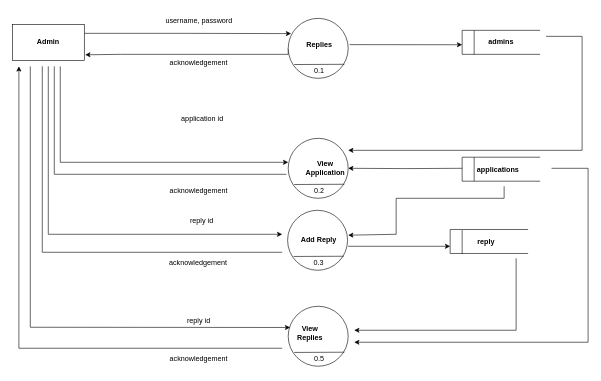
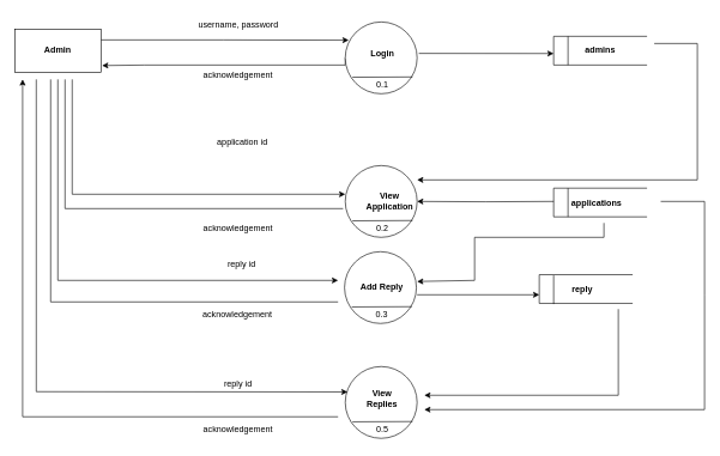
  <mxCell id="0" />
  <mxCell id="1" parent="0" />
  <mxCell id="2" style="edgeStyle=orthogonalEdgeStyle;rounded=0;orthogonalLoop=1;jettySize=auto;html=1;exitX=0;exitY=0.5;exitDx=0;exitDy=0;entryX=1.013;entryY=0.846;entryDx=0;entryDy=0;entryPerimeter=0;" edge="1" parent="1" source="13" target="46"><mxGeometry relative="1" as="geometry"><mxPoint x="200" y="90" as="targetPoint" /><Array as="points"><mxPoint x="480" y="90" /><mxPoint x="200" y="90" /></Array></mxGeometry></mxCell>
  <mxCell id="3" style="edgeStyle=orthogonalEdgeStyle;rounded=0;orthogonalLoop=1;jettySize=auto;html=1;entryX=0.048;entryY=0.254;entryDx=0;entryDy=0;entryPerimeter=0;exitX=1;exitY=0.25;exitDx=0;exitDy=0;" edge="1" parent="1" source="46" target="13"><mxGeometry relative="1" as="geometry"><mxPoint x="200" y="55" as="sourcePoint" /></mxGeometry></mxCell>
  <mxCell id="4" value="" style="group" vertex="1" connectable="0" parent="1"><mxGeometry x="770" y="50" width="130" height="40" as="geometry" /></mxCell>
  <mxCell id="5" value="" style="endArrow=none;html=1;rounded=0;" edge="1" parent="4"><mxGeometry width="50" height="50" relative="1" as="geometry"><mxPoint as="sourcePoint" /><mxPoint x="130" as="targetPoint" /></mxGeometry></mxCell>
  <mxCell id="6" value="" style="endArrow=none;html=1;rounded=0;" edge="1" parent="4"><mxGeometry width="50" height="50" relative="1" as="geometry"><mxPoint x="130" y="40" as="sourcePoint" /><mxPoint y="40" as="targetPoint" /></mxGeometry></mxCell>
  <mxCell id="7" value="" style="endArrow=none;html=1;rounded=0;" edge="1" parent="4"><mxGeometry width="50" height="50" relative="1" as="geometry"><mxPoint y="40" as="sourcePoint" /><mxPoint as="targetPoint" /></mxGeometry></mxCell>
  <mxCell id="8" value="" style="endArrow=none;html=1;rounded=0;" edge="1" parent="4"><mxGeometry width="50" height="50" relative="1" as="geometry"><mxPoint x="20" y="40" as="sourcePoint" /><mxPoint x="20" as="targetPoint" /></mxGeometry></mxCell>
  <mxCell id="9" value="&lt;b&gt;admins&lt;/b&gt;" style="text;html=1;strokeColor=none;fillColor=none;align=center;verticalAlign=middle;whiteSpace=wrap;rounded=0;" vertex="1" parent="4"><mxGeometry x="30" y="5" width="70" height="30" as="geometry" /></mxCell>
  <mxCell id="10" value="username, password" style="text;html=1;strokeColor=none;fillColor=none;align=center;verticalAlign=middle;whiteSpace=wrap;rounded=0;" vertex="1" parent="1"><mxGeometry x="235.5" y="20" width="191" height="30" as="geometry" /></mxCell>
  <mxCell id="11" value="acknowledgement" style="text;html=1;strokeColor=none;fillColor=none;align=center;verticalAlign=middle;whiteSpace=wrap;rounded=0;" vertex="1" parent="1"><mxGeometry x="298" y="90" width="66" height="30" as="geometry" /></mxCell>
  <mxCell id="12" value="" style="group" vertex="1" connectable="0" parent="1"><mxGeometry x="480" y="30" width="100" height="103" as="geometry" /></mxCell>
  <mxCell id="13" value="" style="ellipse;whiteSpace=wrap;html=1;aspect=fixed;" vertex="1" parent="12"><mxGeometry width="100" height="100" as="geometry" /></mxCell>
  <mxCell id="14" value="" style="endArrow=none;html=1;rounded=0;entryX=0.936;entryY=0.766;entryDx=0;entryDy=0;entryPerimeter=0;" edge="1" parent="12" target="13"><mxGeometry width="50" height="50" relative="1" as="geometry"><mxPoint x="10" y="77" as="sourcePoint" /><mxPoint y="130" as="targetPoint" /></mxGeometry></mxCell>
  <mxCell id="15" value="0.1" style="text;html=1;strokeColor=none;fillColor=none;align=center;verticalAlign=middle;whiteSpace=wrap;rounded=0;" vertex="1" parent="12"><mxGeometry x="22" y="73" width="60" height="30" as="geometry" /></mxCell>
- <mxCell id="16" value="&lt;b&gt;Replies&lt;/b&gt;" style="text;html=1;strokeColor=none;fillColor=none;align=center;verticalAlign=middle;whiteSpace=wrap;rounded=0;" vertex="1" parent="12"><mxGeometry x="22" y="30" width="60" height="30" as="geometry" /></mxCell>
+ <mxCell id="16" value="&lt;b&gt;Login&lt;/b&gt;" style="text;html=1;strokeColor=none;fillColor=none;align=center;verticalAlign=middle;whiteSpace=wrap;rounded=0;" vertex="1" parent="12"><mxGeometry x="22" y="30" width="60" height="30" as="geometry" /></mxCell>
  <mxCell id="17" value="" style="endArrow=classic;html=1;rounded=0;entryX=1.024;entryY=0.438;entryDx=0;entryDy=0;entryPerimeter=0;exitX=1.024;exitY=0.438;exitDx=0;exitDy=0;exitPerimeter=0;" edge="1" parent="12" source="13"><mxGeometry width="50" height="50" relative="1" as="geometry"><mxPoint x="240" y="240" as="sourcePoint" /><mxPoint x="290" y="44" as="targetPoint" /></mxGeometry></mxCell>
  <mxCell id="18" value="" style="group" vertex="1" connectable="0" parent="1"><mxGeometry x="480" y="230" width="100" height="103" as="geometry" /></mxCell>
  <mxCell id="19" value="" style="ellipse;whiteSpace=wrap;html=1;aspect=fixed;" vertex="1" parent="18"><mxGeometry width="100" height="100" as="geometry" /></mxCell>
  <mxCell id="20" value="" style="endArrow=none;html=1;rounded=0;entryX=0.936;entryY=0.766;entryDx=0;entryDy=0;entryPerimeter=0;" edge="1" parent="18" target="19"><mxGeometry width="50" height="50" relative="1" as="geometry"><mxPoint x="10" y="77" as="sourcePoint" /><mxPoint y="130" as="targetPoint" /></mxGeometry></mxCell>
  <mxCell id="21" value="0.2" style="text;html=1;strokeColor=none;fillColor=none;align=center;verticalAlign=middle;whiteSpace=wrap;rounded=0;" vertex="1" parent="18"><mxGeometry x="22" y="73" width="60" height="30" as="geometry" /></mxCell>
  <mxCell id="22" value="&lt;b&gt;View Application&lt;br&gt;&lt;/b&gt;" style="text;html=1;strokeColor=none;fillColor=none;align=center;verticalAlign=middle;whiteSpace=wrap;rounded=0;" vertex="1" parent="18"><mxGeometry x="26" y="35" width="72" height="30" as="geometry" /></mxCell>
  <mxCell id="23" style="edgeStyle=orthogonalEdgeStyle;rounded=0;orthogonalLoop=1;jettySize=auto;html=1;" edge="1" parent="1" target="19"><mxGeometry relative="1" as="geometry"><mxPoint x="770" y="280" as="sourcePoint" /></mxGeometry></mxCell>
  <mxCell id="24" value="application id" style="text;html=1;strokeColor=none;fillColor=none;align=center;verticalAlign=middle;whiteSpace=wrap;rounded=0;" vertex="1" parent="1"><mxGeometry x="250" y="181.5" width="174" height="30" as="geometry" /></mxCell>
  <mxCell id="25" value="reply id" style="text;html=1;strokeColor=none;fillColor=none;align=center;verticalAlign=middle;whiteSpace=wrap;rounded=0;" vertex="1" parent="1"><mxGeometry x="283" y="520" width="96" height="30" as="geometry" /></mxCell>
  <mxCell id="26" value="" style="group" vertex="1" connectable="0" parent="1"><mxGeometry x="480" y="510" width="100" height="103" as="geometry" /></mxCell>
  <mxCell id="27" value="" style="ellipse;whiteSpace=wrap;html=1;aspect=fixed;" vertex="1" parent="26"><mxGeometry width="100" height="100" as="geometry" /></mxCell>
  <mxCell id="28" value="" style="endArrow=none;html=1;rounded=0;entryX=0.936;entryY=0.766;entryDx=0;entryDy=0;entryPerimeter=0;" edge="1" parent="26" target="27"><mxGeometry width="50" height="50" relative="1" as="geometry"><mxPoint x="10" y="77" as="sourcePoint" /><mxPoint y="130" as="targetPoint" /></mxGeometry></mxCell>
  <mxCell id="29" value="0.5" style="text;html=1;strokeColor=none;fillColor=none;align=center;verticalAlign=middle;whiteSpace=wrap;rounded=0;" vertex="1" parent="26"><mxGeometry x="22" y="73" width="60" height="30" as="geometry" /></mxCell>
- <mxCell id="30" value="&lt;b&gt;View Replies&lt;/b&gt;" style="text;html=1;strokeColor=none;fillColor=none;align=center;verticalAlign=middle;whiteSpace=wrap;rounded=0;" vertex="1" parent="26"><mxGeometry x="5" y="30" width="63" height="30" as="geometry" /></mxCell>
+ <mxCell id="30" value="&lt;b&gt;View Replies&lt;/b&gt;" style="text;html=1;strokeColor=none;fillColor=none;align=center;verticalAlign=middle;whiteSpace=wrap;rounded=0;" vertex="1" parent="26"><mxGeometry x="20" y="30" width="63" height="30" as="geometry" /></mxCell>
  <mxCell id="31" value="" style="group" vertex="1" connectable="0" parent="1"><mxGeometry x="770" y="261.5" width="130" height="40" as="geometry" /></mxCell>
  <mxCell id="32" value="" style="endArrow=none;html=1;rounded=0;" edge="1" parent="31"><mxGeometry width="50" height="50" relative="1" as="geometry"><mxPoint as="sourcePoint" /><mxPoint x="130" as="targetPoint" /></mxGeometry></mxCell>
  <mxCell id="33" value="" style="endArrow=none;html=1;rounded=0;" edge="1" parent="31"><mxGeometry width="50" height="50" relative="1" as="geometry"><mxPoint x="130" y="40" as="sourcePoint" /><mxPoint y="40" as="targetPoint" /></mxGeometry></mxCell>
  <mxCell id="34" value="" style="endArrow=none;html=1;rounded=0;" edge="1" parent="31"><mxGeometry width="50" height="50" relative="1" as="geometry"><mxPoint y="40" as="sourcePoint" /><mxPoint as="targetPoint" /></mxGeometry></mxCell>
  <mxCell id="35" value="" style="endArrow=none;html=1;rounded=0;" edge="1" parent="31"><mxGeometry width="50" height="50" relative="1" as="geometry"><mxPoint x="20" y="40" as="sourcePoint" /><mxPoint x="20" as="targetPoint" /></mxGeometry></mxCell>
  <mxCell id="36" value="&lt;b&gt;applications&lt;/b&gt;" style="text;html=1;strokeColor=none;fillColor=none;align=center;verticalAlign=middle;whiteSpace=wrap;rounded=0;" vertex="1" parent="31"><mxGeometry x="30" y="5" width="60" height="30" as="geometry" /></mxCell>
  <mxCell id="37" value="" style="group" vertex="1" connectable="0" parent="1"><mxGeometry x="750" y="382" width="130" height="40" as="geometry" /></mxCell>
  <mxCell id="38" value="" style="endArrow=none;html=1;rounded=0;" edge="1" parent="37"><mxGeometry width="50" height="50" relative="1" as="geometry"><mxPoint as="sourcePoint" /><mxPoint x="130" as="targetPoint" /></mxGeometry></mxCell>
  <mxCell id="39" value="" style="endArrow=none;html=1;rounded=0;" edge="1" parent="37"><mxGeometry width="50" height="50" relative="1" as="geometry"><mxPoint y="40" as="sourcePoint" /><mxPoint as="targetPoint" /></mxGeometry></mxCell>
  <mxCell id="40" style="edgeStyle=orthogonalEdgeStyle;rounded=0;orthogonalLoop=1;jettySize=auto;html=1;" edge="1" parent="1"><mxGeometry relative="1" as="geometry"><mxPoint x="580" y="250" as="targetPoint" /><mxPoint x="910" y="60" as="sourcePoint" /><Array as="points"><mxPoint x="970" y="60" /><mxPoint x="970" y="250" /><mxPoint x="580" y="250" /></Array></mxGeometry></mxCell>
  <mxCell id="41" value="" style="endArrow=classic;html=1;rounded=0;entryX=0;entryY=0.4;entryDx=0;entryDy=0;entryPerimeter=0;" edge="1" parent="1" target="19"><mxGeometry width="50" height="50" relative="1" as="geometry"><mxPoint x="100" y="110" as="sourcePoint" /><mxPoint x="482.2" y="395.4" as="targetPoint" /><Array as="points"><mxPoint x="100" y="270" /></Array></mxGeometry></mxCell>
  <mxCell id="42" value="acknowledgement" style="text;html=1;strokeColor=none;fillColor=none;align=center;verticalAlign=middle;whiteSpace=wrap;rounded=0;" vertex="1" parent="1"><mxGeometry x="298" y="301.5" width="66" height="30" as="geometry" /></mxCell>
  <mxCell id="43" value="" style="endArrow=classic;html=1;rounded=0;entryX=0.032;entryY=0.354;entryDx=0;entryDy=0;entryPerimeter=0;" edge="1" parent="1" target="27"><mxGeometry width="50" height="50" relative="1" as="geometry"><mxPoint x="50" y="110" as="sourcePoint" /><mxPoint x="330" y="678" as="targetPoint" /><Array as="points"><mxPoint x="50" y="545" /></Array></mxGeometry></mxCell>
  <mxCell id="44" value="" style="endArrow=classic;html=1;rounded=0;" edge="1" parent="1"><mxGeometry width="50" height="50" relative="1" as="geometry"><mxPoint x="470" y="580" as="sourcePoint" /><mxPoint x="31" y="110" as="targetPoint" /><Array as="points"><mxPoint x="31" y="580" /></Array></mxGeometry></mxCell>
  <mxCell id="45" value="acknowledgement" style="text;html=1;strokeColor=none;fillColor=none;align=center;verticalAlign=middle;whiteSpace=wrap;rounded=0;" vertex="1" parent="1"><mxGeometry x="298" y="583" width="66" height="30" as="geometry" /></mxCell>
  <mxCell id="46" value="Admin" style="rounded=0;whiteSpace=wrap;html=1;fontStyle=1" vertex="1" parent="1"><mxGeometry x="20" y="40" width="120" height="60" as="geometry" /></mxCell>
  <mxCell id="47" value="" style="endArrow=none;html=1;rounded=0;" edge="1" parent="1"><mxGeometry width="50" height="50" relative="1" as="geometry"><mxPoint x="477" y="290" as="sourcePoint" /><mxPoint x="90" y="110" as="targetPoint" /><Array as="points"><mxPoint x="90" y="290" /></Array></mxGeometry></mxCell>
  <mxCell id="48" value="" style="endArrow=classic;html=1;rounded=0;" edge="1" parent="1"><mxGeometry width="50" height="50" relative="1" as="geometry"><mxPoint x="919" y="280" as="sourcePoint" /><mxPoint x="590" y="570" as="targetPoint" /><Array as="points"><mxPoint x="980" y="280" /><mxPoint x="980" y="410" /><mxPoint x="980" y="570" /></Array></mxGeometry></mxCell>
  <mxCell id="49" value="" style="group" vertex="1" connectable="0" parent="1"><mxGeometry x="479" y="350" width="100" height="103" as="geometry" /></mxCell>
  <mxCell id="50" value="" style="ellipse;whiteSpace=wrap;html=1;aspect=fixed;" vertex="1" parent="49"><mxGeometry width="100" height="100" as="geometry" /></mxCell>
  <mxCell id="51" value="" style="endArrow=none;html=1;rounded=0;entryX=0.936;entryY=0.766;entryDx=0;entryDy=0;entryPerimeter=0;" edge="1" parent="49" target="50"><mxGeometry width="50" height="50" relative="1" as="geometry"><mxPoint x="10" y="77" as="sourcePoint" /><mxPoint y="130" as="targetPoint" /></mxGeometry></mxCell>
  <mxCell id="52" value="0.3" style="text;html=1;strokeColor=none;fillColor=none;align=center;verticalAlign=middle;whiteSpace=wrap;rounded=0;" vertex="1" parent="49"><mxGeometry x="22" y="73" width="60" height="30" as="geometry" /></mxCell>
  <mxCell id="53" value="&lt;b&gt;Add Reply&lt;br&gt;&lt;/b&gt;" style="text;html=1;strokeColor=none;fillColor=none;align=center;verticalAlign=middle;whiteSpace=wrap;rounded=0;" vertex="1" parent="49"><mxGeometry x="16" y="35" width="72" height="30" as="geometry" /></mxCell>
  <mxCell id="54" value="reply id" style="text;html=1;strokeColor=none;fillColor=none;align=center;verticalAlign=middle;whiteSpace=wrap;rounded=0;" vertex="1" parent="1"><mxGeometry x="249" y="351.5" width="174" height="30" as="geometry" /></mxCell>
  <mxCell id="55" value="" style="endArrow=classic;html=1;rounded=0;" edge="1" parent="1"><mxGeometry width="50" height="50" relative="1" as="geometry"><mxPoint x="80" y="110" as="sourcePoint" /><mxPoint x="470" y="390" as="targetPoint" /><Array as="points"><mxPoint x="80" y="390" /></Array></mxGeometry></mxCell>
  <mxCell id="56" value="acknowledgement" style="text;html=1;strokeColor=none;fillColor=none;align=center;verticalAlign=middle;whiteSpace=wrap;rounded=0;" vertex="1" parent="1"><mxGeometry x="297" y="421.5" width="66" height="30" as="geometry" /></mxCell>
  <mxCell id="57" value="" style="endArrow=none;html=1;rounded=0;" edge="1" parent="1"><mxGeometry width="50" height="50" relative="1" as="geometry"><mxPoint x="70" y="110" as="sourcePoint" /><mxPoint x="470" y="420" as="targetPoint" /><Array as="points"><mxPoint x="70" y="420" /></Array></mxGeometry></mxCell>
  <mxCell id="58" value="" style="endArrow=none;html=1;rounded=0;" edge="1" parent="1"><mxGeometry width="50" height="50" relative="1" as="geometry"><mxPoint x="880" y="422" as="sourcePoint" /><mxPoint x="750" y="422" as="targetPoint" /></mxGeometry></mxCell>
  <mxCell id="59" value="&lt;b&gt;reply&lt;/b&gt;" style="text;html=1;strokeColor=none;fillColor=none;align=center;verticalAlign=middle;whiteSpace=wrap;rounded=0;" vertex="1" parent="1"><mxGeometry x="780" y="387" width="60" height="30" as="geometry" /></mxCell>
  <mxCell id="60" value="" style="endArrow=none;html=1;rounded=0;" edge="1" parent="1"><mxGeometry width="50" height="50" relative="1" as="geometry"><mxPoint x="770" y="423" as="sourcePoint" /><mxPoint x="770" y="383" as="targetPoint" /></mxGeometry></mxCell>
  <mxCell id="61" value="" style="endArrow=classic;html=1;rounded=0;" edge="1" parent="1"><mxGeometry width="50" height="50" relative="1" as="geometry"><mxPoint x="840" y="310" as="sourcePoint" /><mxPoint x="580" y="391.5" as="targetPoint" /><Array as="points"><mxPoint x="840" y="330" /><mxPoint x="660" y="330" /><mxPoint x="660" y="390" /></Array></mxGeometry></mxCell>
  <mxCell id="62" value="" style="endArrow=classic;html=1;rounded=0;" edge="1" parent="1"><mxGeometry width="50" height="50" relative="1" as="geometry"><mxPoint x="580" y="410" as="sourcePoint" /><mxPoint x="750" y="410" as="targetPoint" /></mxGeometry></mxCell>
  <mxCell id="63" value="" style="endArrow=classic;html=1;rounded=0;" edge="1" parent="1"><mxGeometry width="50" height="50" relative="1" as="geometry"><mxPoint x="860" y="430" as="sourcePoint" /><mxPoint x="590" y="550" as="targetPoint" /><Array as="points"><mxPoint x="860" y="550" /></Array></mxGeometry></mxCell>
